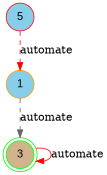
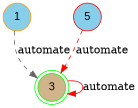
  digraph {
    node [fillcolor=skyblue fontname=Arial shape=circle style=filled]
    edge [color=red style=dashed]
    1 [color="#ff9900"]
    3 [color="#00ff00" fillcolor=tan shape=doublecircle]
    n3 [color="#ff0000" label=5]
    1 -> 3 [color=gray40 label=automate]
    3 -> 3 [label=automate style=solid]
-   n3 -> 1 [label=automate]
+   n3 -> 3 [label=automate]
  }
